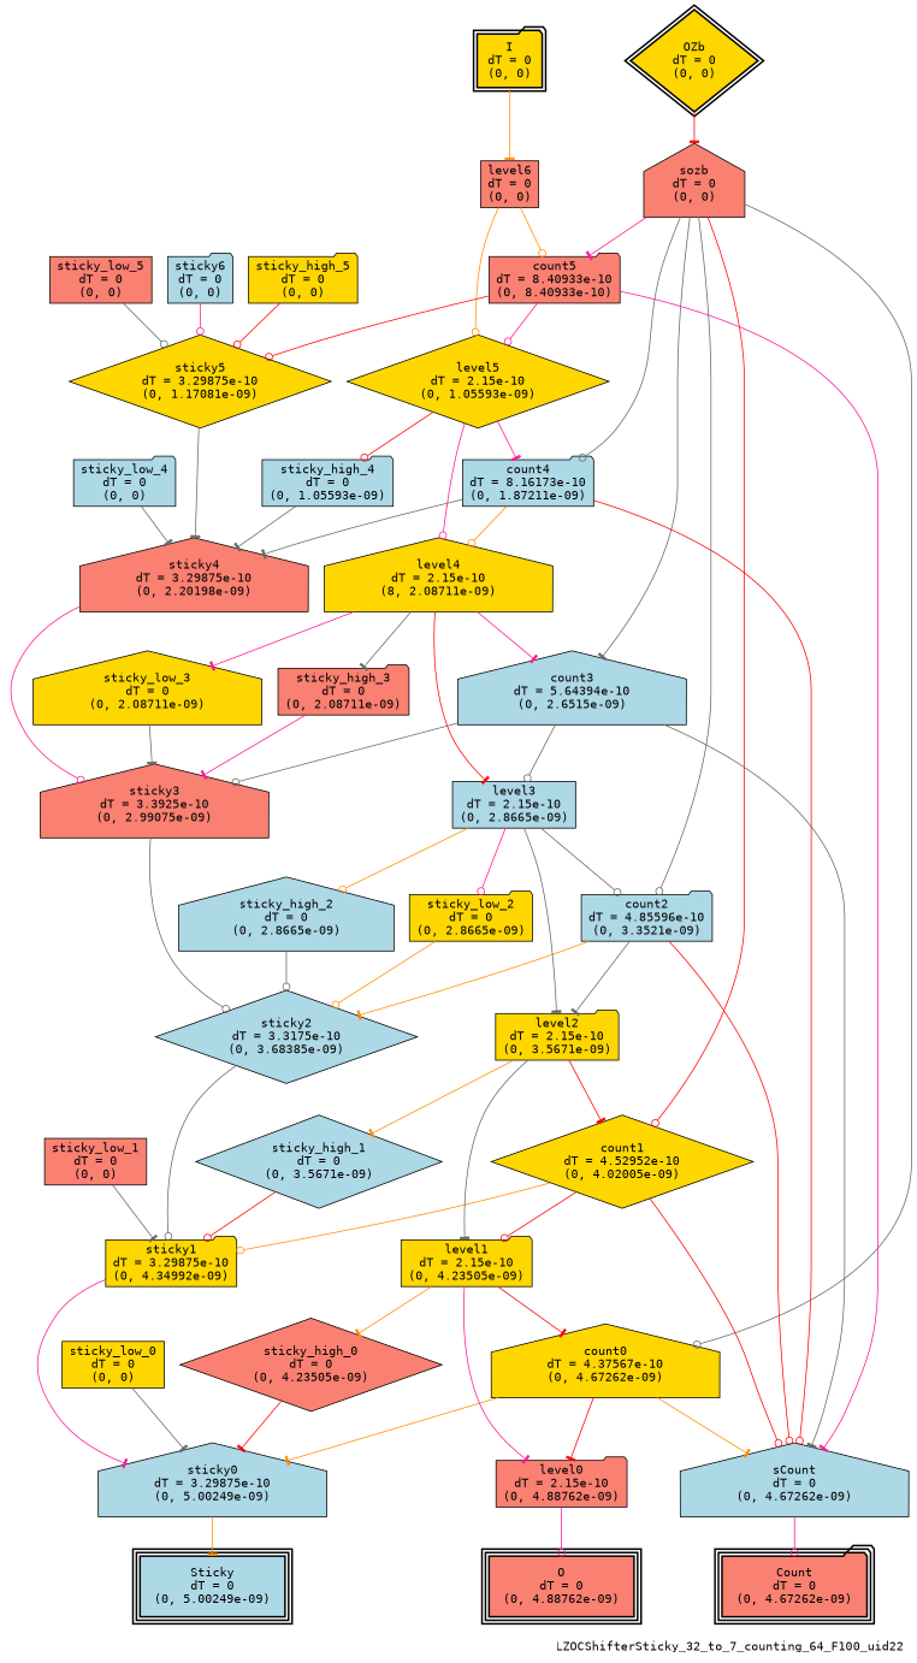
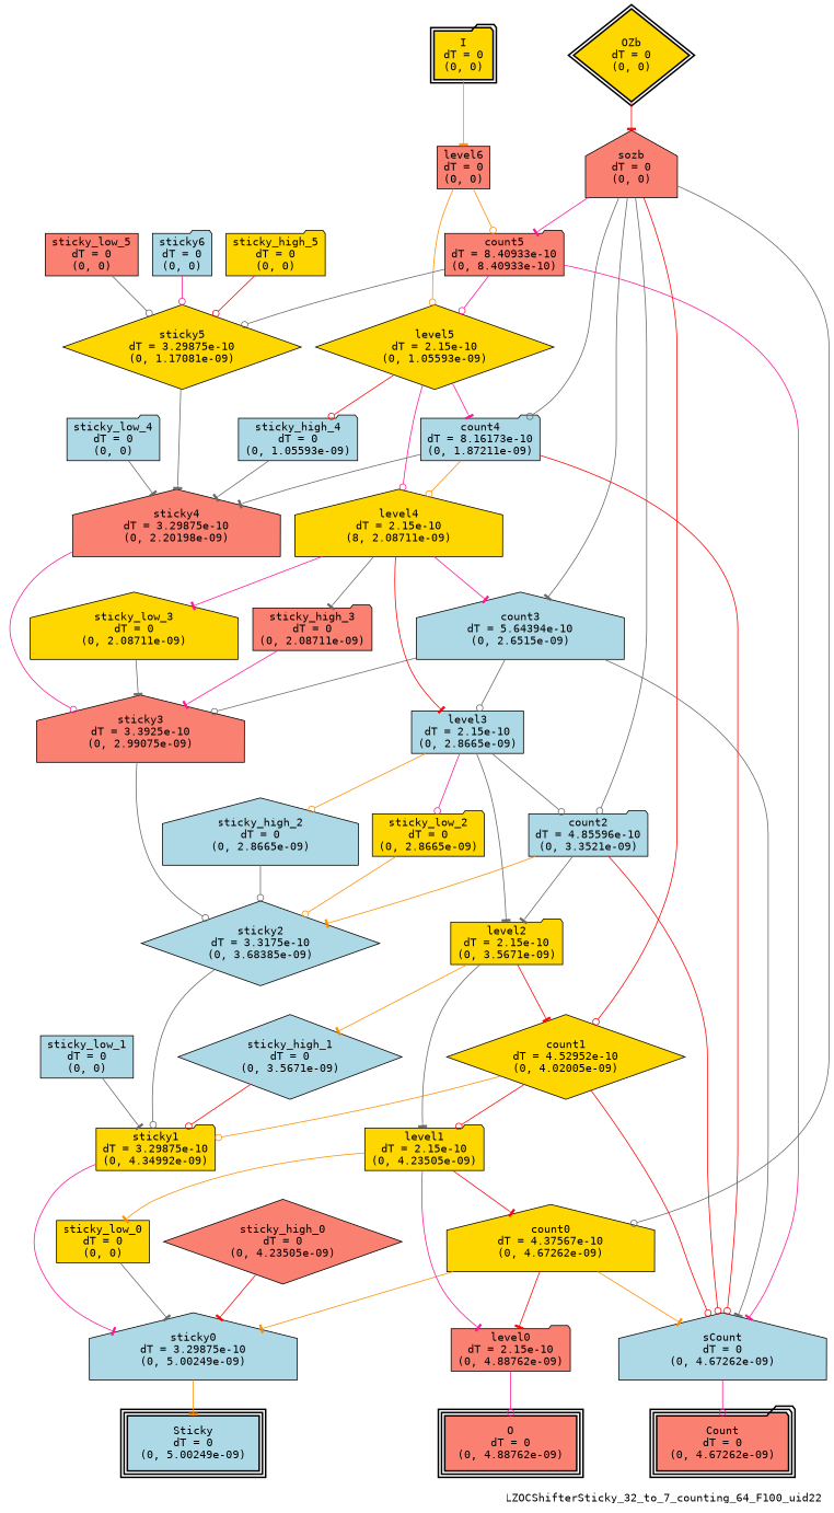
  digraph {
    fontname="DejaVu Sans Mono"
    label=LZOCShifterSticky_32_to_7_counting_64_F100_uid22
    labeljust=right
    labelloc=bottom
    nodesep=0.25
    ranksep=0.5
    node [color=black fillcolor=gold fontname="DejaVu Sans Mono" peripheries=1 shape=folder style=filled]
    edge [arrowhead=tee arrowsize=1.0 arrowtail=normal color=gray40 dir=forward fontname="DejaVu Sans Mono"]
    n1 [label="I\ndT = 0\n(0, 0)" peripheries=2 style="bold, filled,filled"]
    n2 [label="OZb\ndT = 0\n(0, 0)" peripheries=2 shape=diamond style="bold, filled,filled"]
    n3 [fillcolor=salmon label="Count\ndT = 0\n(0, 4.67262e-09)" peripheries=3 style="bold, filled,filled"]
    n4 [fillcolor=salmon label="O\ndT = 0\n(0, 4.88762e-09)" peripheries=3 shape=box style="bold, filled,filled"]
    n5 [fillcolor=lightblue label="Sticky\ndT = 0\n(0, 5.00249e-09)" peripheries=3 shape=box style="bold, filled,filled"]
    n6 [fillcolor=salmon label="level6\ndT = 0\n(0, 0)" shape=box]
    n7 [fillcolor=salmon label="sozb\ndT = 0\n(0, 0)" shape=house]
    n8 [fillcolor=salmon label="count5\ndT = 8.40933e-10\n(0, 8.40933e-10)"]
    n9 [label="level5\ndT = 2.15e-10\n(0, 1.05593e-09)" shape=diamond]
    n10 [fillcolor=lightblue label="count4\ndT = 8.16173e-10\n(0, 1.87211e-09)"]
    n11 [fillcolor=lightblue label="count3\ndT = 5.64394e-10\n(0, 2.6515e-09)" shape=house]
    n12 [fillcolor=lightblue label="count2\ndT = 4.85596e-10\n(0, 3.3521e-09)"]
    n13 [label="count1\ndT = 4.52952e-10\n(0, 4.02005e-09)" shape=diamond]
    n14 [label="count0\ndT = 4.37567e-10\n(0, 4.67262e-09)" shape=house]
    n15 [label="sticky5\ndT = 3.29875e-10\n(0, 1.17081e-09)" shape=diamond]
    n16 [fillcolor=lightblue label="sCount\ndT = 0\n(0, 4.67262e-09)" shape=house]
    n17 [label="level4\ndT = 2.15e-10\n(8, 2.08711e-09)" shape=house]
    n18 [fillcolor=lightblue label="sticky_high_4\ndT = 0\n(0, 1.05593e-09)"]
    n19 [fillcolor=salmon label="sticky4\ndT = 3.29875e-10\n(0, 2.20198e-09)" shape=house]
    n20 [fillcolor=lightblue label="level3\ndT = 2.15e-10\n(0, 2.8665e-09)" shape=box]
    n21 [fillcolor=salmon label="sticky3\ndT = 3.3925e-10\n(0, 2.99075e-09)" shape=house]
    n22 [label="level2\ndT = 2.15e-10\n(0, 3.5671e-09)"]
    n23 [fillcolor=lightblue label="sticky2\ndT = 3.3175e-10\n(0, 3.68385e-09)" shape=diamond]
    n24 [label="level1\ndT = 2.15e-10\n(0, 4.23505e-09)"]
    n25 [label="sticky1\ndT = 3.29875e-10\n(0, 4.34992e-09)"]
    n26 [fillcolor=salmon label="level0\ndT = 2.15e-10\n(0, 4.88762e-09)"]
    n27 [fillcolor=lightblue label="sticky0\ndT = 3.29875e-10\n(0, 5.00249e-09)" shape=house]
    n28 [fillcolor=lightblue label="sticky6\ndT = 0\n(0, 0)"]
    n29 [fillcolor=salmon label="sticky_high_3\ndT = 0\n(0, 2.08711e-09)"]
    n30 [label="sticky_low_3\ndT = 0\n(0, 2.08711e-09)" shape=house]
    n31 [label="sticky_high_5\ndT = 0\n(0, 0)"]
    n32 [fillcolor=salmon label="sticky_low_5\ndT = 0\n(0, 0)" shape=box]
    n33 [fillcolor=lightblue label="sticky_high_2\ndT = 0\n(0, 2.8665e-09)" shape=house]
    n34 [label="sticky_low_2\ndT = 0\n(0, 2.8665e-09)"]
    n35 [fillcolor=lightblue label="sticky_low_4\ndT = 0\n(0, 0)"]
    n36 [fillcolor=lightblue label="sticky_high_1\ndT = 0\n(0, 3.5671e-09)" shape=diamond]
    n37 [fillcolor=salmon label="sticky_high_0\ndT = 0\n(0, 4.23505e-09)" shape=diamond]
-   n38 [fillcolor=salmon label="sticky_low_1\ndT = 0\n(0, 0)" shape=box]
+   n38 [fillcolor=lightblue label="sticky_low_1\ndT = 0\n(0, 0)" shape=box]
    n39 [label="sticky_low_0\ndT = 0\n(0, 0)" shape=box]
    subgraph sub_1 {
      rank=same
      n1
      n2
    }
    subgraph sub_2 {
      rank=same
      n3
      n4
      n5
    }
    n1 -> n6 [color=darkorange]
    n2 -> n7 [color=red]
    n6 -> n8 [arrowhead=odot color=darkorange]
    n6 -> n9 [arrowhead=odot color=darkorange]
    n7 -> n8 [color=deeppink]
    n7 -> n10 [arrowhead=odot]
    n7 -> n11
    n7 -> n12 [arrowhead=odot]
    n7 -> n13 [arrowhead=odot color=red]
    n7 -> n14 [arrowhead=odot]
    n8 -> n9 [arrowhead=odot color=deeppink]
-   n8 -> n15 [arrowhead=odot color=red]
+   n8 -> n15 [arrowhead=odot]
    n8 -> n16 [color=deeppink]
    n9 -> n10 [color=deeppink]
    n9 -> n17 [arrowhead=odot color=deeppink]
    n9 -> n18 [arrowhead=odot color=red]
    n10 -> n16 [arrowhead=odot color=red]
    n10 -> n17 [arrowhead=odot color=darkorange]
    n10 -> n19
    n11 -> n16
    n11 -> n20 [arrowhead=odot]
    n11 -> n21 [arrowhead=odot]
    n12 -> n16 [arrowhead=odot color=red]
    n12 -> n22
    n12 -> n23 [color=darkorange]
    n13 -> n16 [arrowhead=odot color=red]
    n13 -> n24 [arrowhead=odot color=red]
    n13 -> n25 [arrowhead=odot color=darkorange]
    n14 -> n16 [color=darkorange]
    n14 -> n26 [color=red]
    n14 -> n27 [color=darkorange]
    n15 -> n19
    n16 -> n3 [arrowhead=odot color=deeppink]
    n17 -> n11 [color=deeppink]
    n17 -> n20 [color=red]
    n17 -> n29
    n17 -> n30 [color=deeppink]
    n18 -> n19
    n19 -> n21 [arrowhead=odot color=deeppink]
    n20 -> n12 [arrowhead=odot]
    n20 -> n22
    n20 -> n33 [arrowhead=odot color=darkorange]
    n20 -> n34 [arrowhead=odot color=deeppink]
    n21 -> n23 [arrowhead=odot]
    n22 -> n13 [color=red]
    n22 -> n24
    n22 -> n36 [color=darkorange]
    n23 -> n25 [arrowhead=odot]
    n24 -> n14 [color=red]
    n24 -> n26 [color=deeppink]
-   n24 -> n37 [color=darkorange]
+   n24 -> n39 [color=darkorange]
    n25 -> n27 [color=deeppink]
    n26 -> n4 [arrowhead=odot color=deeppink]
    n27 -> n5 [color=darkorange]
    n28 -> n15 [arrowhead=odot color=deeppink]
    n29 -> n21 [color=deeppink]
    n30 -> n21
    n31 -> n15 [arrowhead=odot color=red]
    n32 -> n15 [arrowhead=odot]
    n33 -> n23 [arrowhead=odot]
    n34 -> n23 [arrowhead=odot color=darkorange]
    n35 -> n19
    n36 -> n25 [arrowhead=odot color=red]
    n37 -> n27 [color=red]
    n38 -> n25
    n39 -> n27
  }
